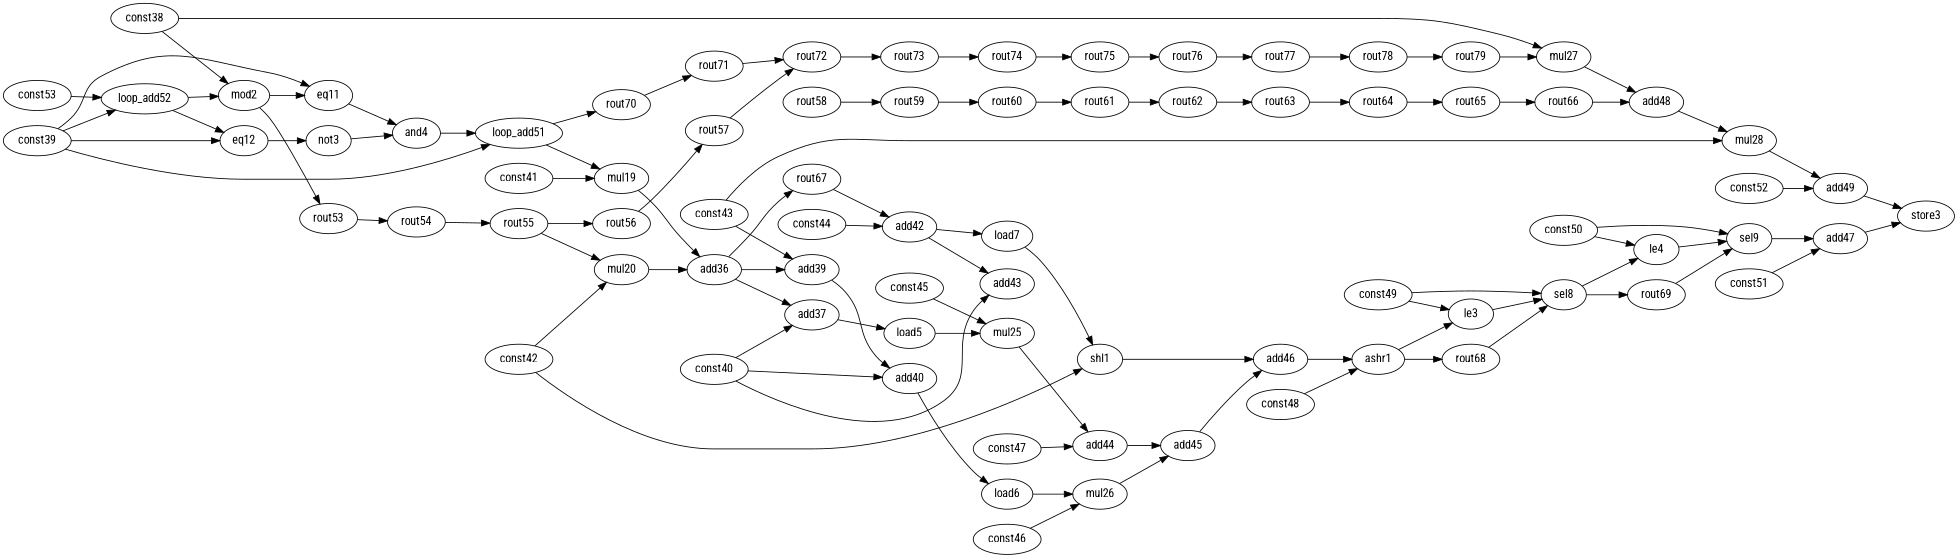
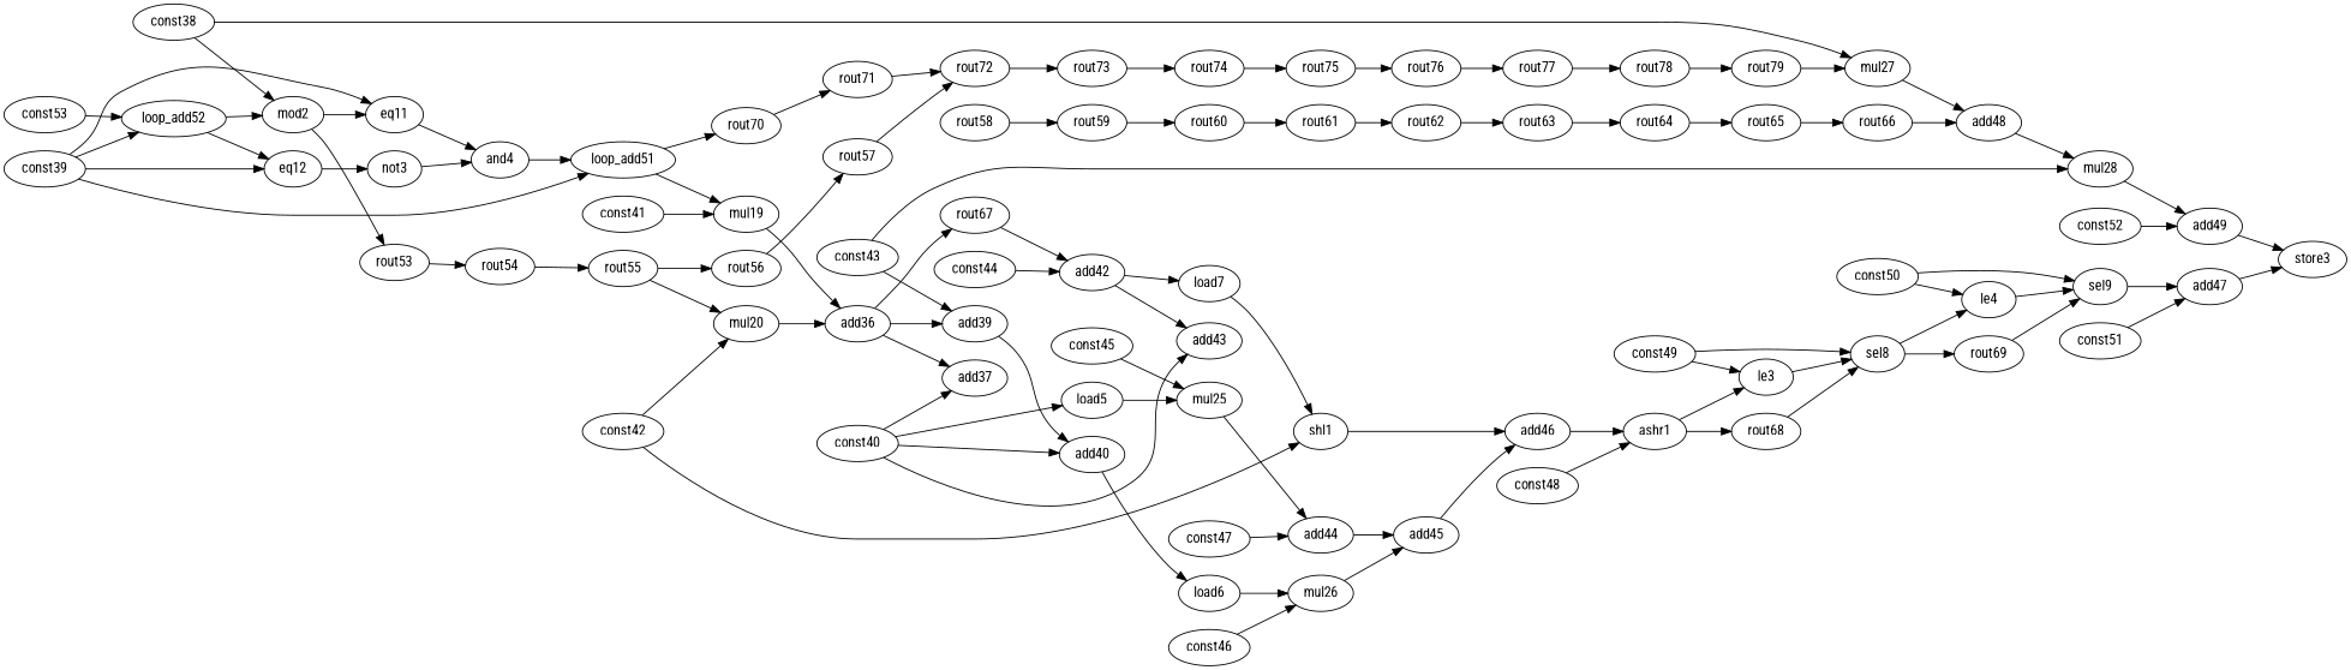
  digraph {
    fontname="Roboto Condensed"
    rankdir=LR
    node [fontname="Roboto Condensed" opcode=rout]
    edge [fontname="Roboto Condensed" operand=0]
    const38 [opcode=const val=2304]
    mod2 [llvm="%40" opcode=mod schedule=1]
    mul27 [llvm="%66" opcode=mul schedule=15]
    eq11 [llvm="%41" opcode=eq schedule=2]
    rout53 [schedule=2]
    add48 [llvm="%67" opcode=add schedule=16]
    and4 [llvm="%43" opcode=and schedule=3]
    rout54 [schedule=3]
    const39 [opcode=const val=0]
    eq12 [llvm="%42" opcode=eq schedule=1]
    loop_add51 [llvm="%38" opcode=add schedule=4]
    loop_add52 [llvm="%39" opcode=add schedule=0]
    not3 [llvm="%42" opcode=not schedule=2]
    mul19 [llvm="%46" opcode=mul schedule=5]
    rout70 [schedule=5]
    const40 [llvm="%2" opcode=const]
    add37 [llvm="%46" opcode=add schedule=7]
    add40 [llvm="%49" opcode=add schedule=8]
    add43 [llvm="%52" opcode=add schedule=9]
    load5 [llvm="%47" opcode=load schedule=8]
    load6 [llvm="%50" opcode=load schedule=9]
    const41 [opcode=const val=13824]
    add36 [llvm="%46" opcode=add schedule=6]
    add39 [llvm="%49" opcode=add schedule=7]
    rout67 [schedule=7]
    const42 [opcode=const val=6]
    mul20 [llvm="%46" opcode=mul schedule=5]
    shl1 [llvm="%57" opcode=shl schedule=11]
    add46 [llvm="%60" opcode=add schedule=12]
    add42 [llvm="%52" opcode=add schedule=8]
    mul25 [llvm="%55" opcode=mul schedule=9]
    add44 [llvm="%58" opcode=add schedule=10]
    const43 [opcode=const val=2]
    mul28 [llvm="%68" opcode=mul schedule=17]
    add49 [llvm="%68" opcode=add schedule=18]
    mul26 [llvm="%56" opcode=mul schedule=10]
    add45 [llvm="%59" opcode=add schedule=11]
    const44 [opcode=const val=4]
    load7 [llvm="%53" opcode=load schedule=10]
    const45 [opcode=const val=-22]
    const46 [opcode=const val=-42]
    ashr1 [llvm="%61" opcode=ashr schedule=13]
    const47 [opcode=const val=64]
    le3 [llvm="%62" opcode=le schedule=14]
    rout68 [schedule=14]
    const48 [opcode=const val=7]
    sel8 [llvm="%62" opcode=sel schedule=15]
    const49 [opcode=const val=511]
    le4 [llvm="%63" opcode=le schedule=16]
    rout69 [schedule=16]
    sel9 [llvm="%63" opcode=sel schedule=17]
    const50 [opcode=const val=-512]
    add47 [llvm="%65" opcode=add schedule=18]
    store3 [llvm=store opcode=store schedule=19]
    const51 [opcode=const val=512]
    const52 [llvm="@d3_2" opcode=const]
    const53 [opcode=const val=1]
    rout71 [schedule=6]
    rout55 [schedule=4]
    rout56 [schedule=5]
    rout57 [schedule=6]
    rout72 [schedule=7]
    rout58 [schedule=7]
    rout59 [schedule=8]
    rout60 [schedule=9]
    rout61 [schedule=10]
    rout62 [schedule=11]
    rout63 [schedule=12]
    rout64 [schedule=13]
    rout65 [schedule=14]
    rout66 [schedule=15]
    rout73 [schedule=8]
    rout74 [schedule=9]
    rout75 [schedule=10]
    rout76 [schedule=11]
    rout77 [schedule=12]
    rout78 [schedule=13]
    rout79 [schedule=14]
    const38 -> mod2 [operand=1]
    const38 -> mul27 [operand=1]
    mod2 -> eq11
    mod2 -> rout53
    mul27 -> add48
    eq11 -> and4 [operand=1]
    rout53 -> rout54
    add48 -> mul28
    and4 -> loop_add51 [operand=1]
    rout54 -> rout55
    const39 -> eq11 [operand=1]
    const39 -> eq12 [operand=1]
    const39 -> loop_add51 [type=const_base]
    const39 -> loop_add52 [type=const_base]
    eq12 -> not3
    loop_add51 -> mul19
    loop_add51 -> rout70
    loop_add52 -> mod2
    loop_add52 -> eq12
    not3 -> and4
    mul19 -> add36
    rout70 -> rout71
    const40 -> add37
    const40 -> add40
    const40 -> add43
-   add37 -> load5
+   const40 -> load5
    add40 -> load6
    load5 -> mul25
    load6 -> mul26
    const41 -> mul19 [operand=1]
    add36 -> add37 [operand=1]
    add36 -> add39
    add36 -> rout67
    add39 -> add40 [operand=1]
    rout67 -> add42
    const42 -> mul20 [operand=1]
    const42 -> shl1 [operand=1]
    mul20 -> add36 [operand=1]
    shl1 -> add46 [operand=1]
    add46 -> ashr1
    add42 -> add43 [operand=1]
    add42 -> load7
    mul25 -> add44
    add44 -> add45
    const43 -> add39 [operand=1]
    const43 -> mul28 [operand=1]
    mul28 -> add49 [operand=1]
    add49 -> store3 [operand=1]
    mul26 -> add45 [operand=1]
    add45 -> add46
    const44 -> add42 [operand=1]
    load7 -> shl1
    const45 -> mul25 [operand=1]
    const46 -> mul26 [operand=1]
    ashr1 -> le3
    ashr1 -> rout68
    const47 -> add44 [operand=1]
    le3 -> sel8
    rout68 -> sel8 [operand=1]
    const48 -> ashr1 [operand=1]
    sel8 -> le4
    sel8 -> rout69
    const49 -> le3 [operand=1]
    const49 -> sel8 [operand=2]
    le4 -> sel9
    rout69 -> sel9 [operand=2]
    sel9 -> add47
    const50 -> le4 [operand=1]
    const50 -> sel9 [operand=1]
    add47 -> store3
    const51 -> add47 [operand=1]
    const52 -> add49
    const53 -> loop_add52 [operand=1]
    rout71 -> rout72
    rout55 -> mul20
    rout55 -> rout56
    rout56 -> rout57
    rout57 -> rout72
    rout72 -> rout73
    rout58 -> rout59
    rout59 -> rout60
    rout60 -> rout61
    rout61 -> rout62
    rout62 -> rout63
    rout63 -> rout64
    rout64 -> rout65
    rout65 -> rout66
    rout66 -> add48 [operand=1]
    rout73 -> rout74
    rout74 -> rout75
    rout75 -> rout76
    rout76 -> rout77
    rout77 -> rout78
    rout78 -> rout79
    rout79 -> mul27
  }
